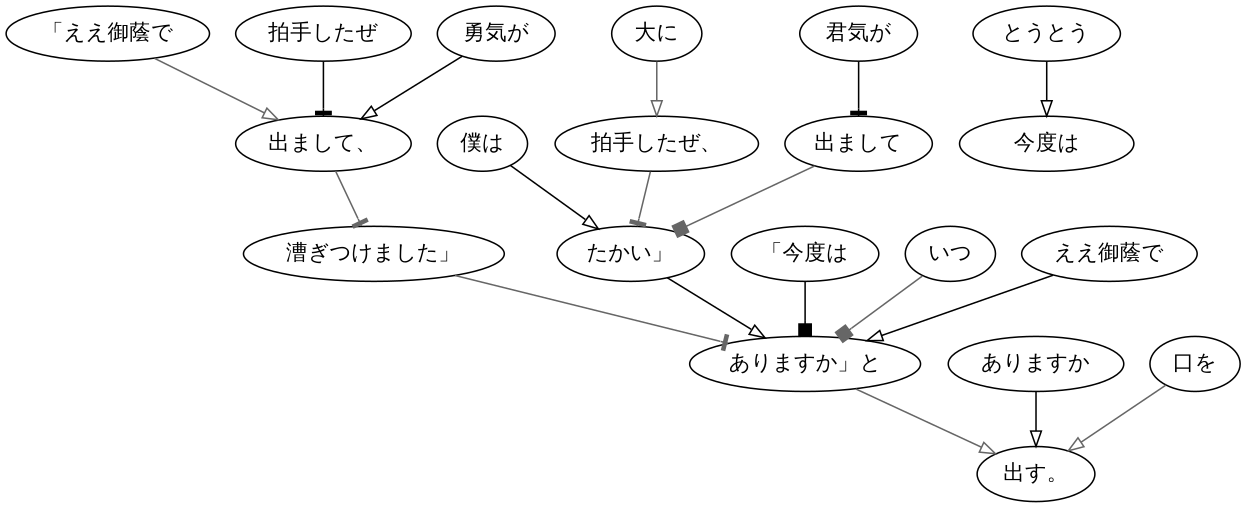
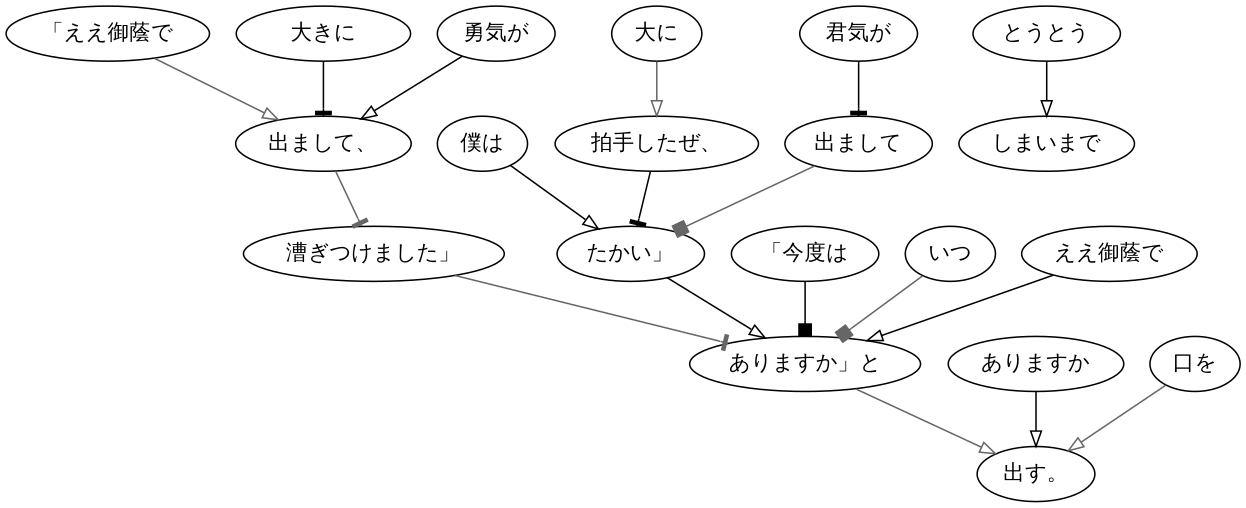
  digraph {
    fontname=Merriweather
    node [fontname=Merriweather]
    edge [arrowhead=onormal color=black fontname=Merriweather]
    n1 [label="僕は"]
    n2 [label="たかい」"]
    n3 [label="ありますか」と"]
    n4 [label="大に"]
    n5 [label="拍手したぜ、"]
    n6 [label="君気が"]
    n7 [label="出まして"]
    n8 [label="出す。"]
    n9 [label="「ええ御蔭で"]
    n10 [label="出まして、"]
    n11 [label="漕ぎつけました」"]
-   n12 [label="拍手したぜ"]
+   n12 [label="大きに"]
    n13 [label="勇気が"]
    n14 [label="とうとう"]
-   n15 [label="今度は"]
+   n15 [label="しまいまで"]
    n16 [label="「今度は"]
    n17 [label="いつ"]
    n18 [label="ええ御蔭で"]
    n19 [label="ありますか"]
    n20 [label="口を"]
    n1 -> n2
    n2 -> n3
    n3 -> n8 [color=gray40]
    n4 -> n5 [color=gray40]
-   n5 -> n2 [arrowhead=tee color=gray40]
+   n5 -> n2 [arrowhead=tee]
    n6 -> n7 [arrowhead=tee]
    n7 -> n2 [arrowhead=box color=gray40]
    n9 -> n10 [color=gray40]
    n10 -> n11 [arrowhead=tee color=gray40]
    n11 -> n3 [arrowhead=tee color=gray40]
    n12 -> n10 [arrowhead=tee]
    n13 -> n10
    n14 -> n15
    n16 -> n3 [arrowhead=box]
    n17 -> n3 [arrowhead=box color=gray40]
    n18 -> n3
    n19 -> n8
    n20 -> n8 [color=gray40]
  }
